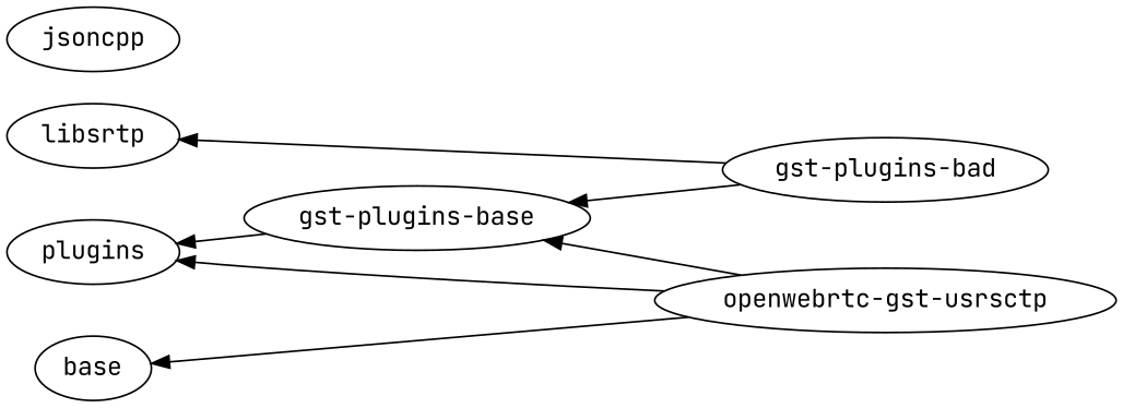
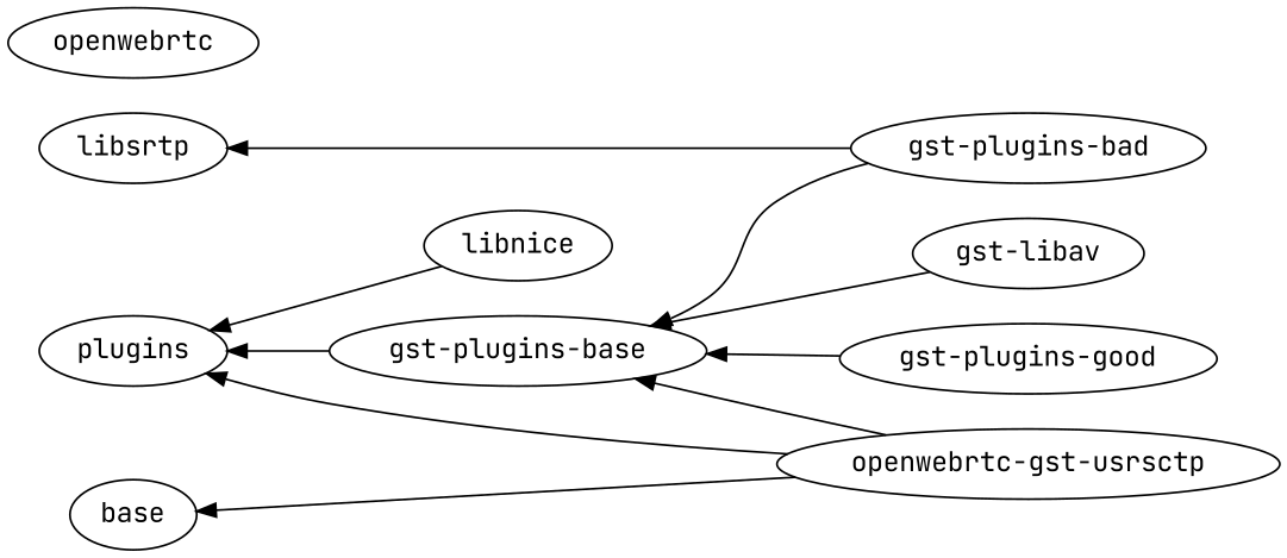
  digraph {
    fontname="JetBrains Mono"
    rankdir=RL
    node [fontname="JetBrains Mono"]
    edge [fontname="JetBrains Mono"]
    n1 [label=plugins]
    libsrtp
    n3 [label=base]
-   jsoncpp
+   jsoncpp [label=openwebrtc]
    "gst-plugins-base"
+   "gst-plugins-good"
+   "gst-libav"
    "gst-plugins-bad"
    n9 [label="openwebrtc-gst-usrsctp"]
+   libnice
    subgraph sub_1 {
      rank=same
      n1
      libsrtp
      n3
      jsoncpp
    }
    "gst-plugins-base" -> n1
+   "gst-plugins-good" -> "gst-plugins-base"
+   "gst-libav" -> "gst-plugins-base"
    "gst-plugins-bad" -> libsrtp
    "gst-plugins-bad" -> "gst-plugins-base"
    n9 -> n1
    n9 -> n3
    n9 -> "gst-plugins-base"
+   libnice -> n1
  }
